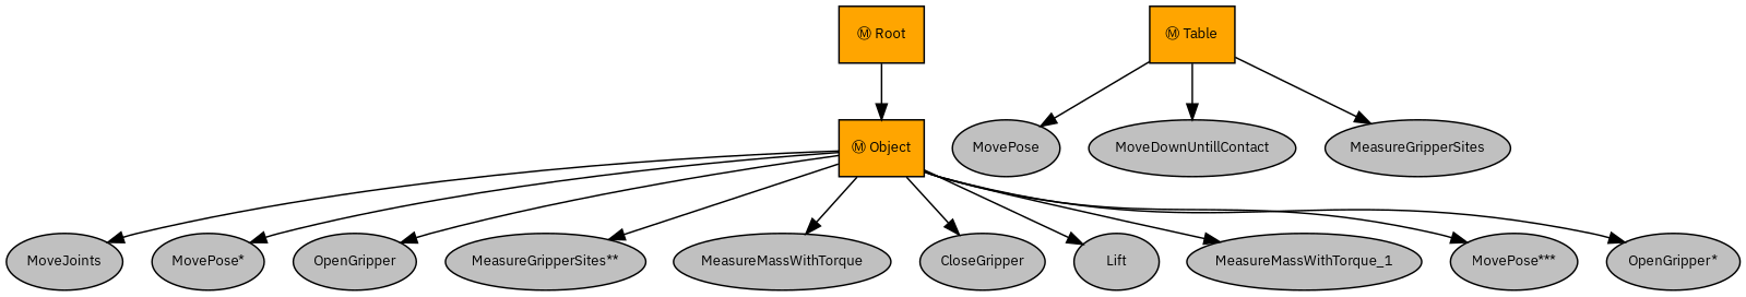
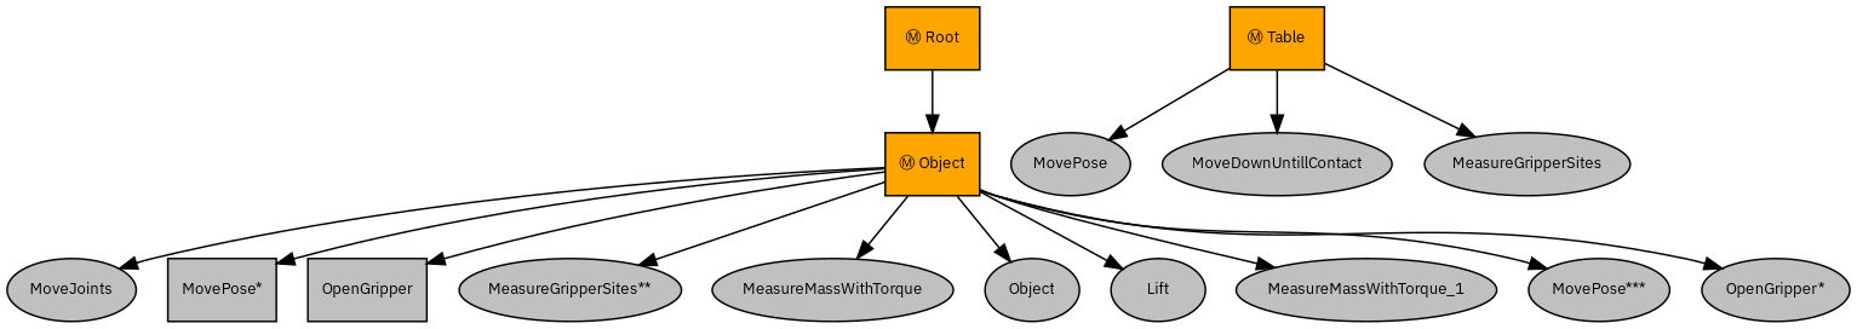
  digraph {
    fontname="IBM Plex Sans"
    ordering=out
    node [fillcolor=gray fontcolor=black fontname="IBM Plex Sans" fontsize=9 shape=ellipse style=filled]
    edge [fontname="IBM Plex Sans"]
    n1 [fillcolor=orange label="Ⓜ Root" shape=box]
    n2 [fillcolor=orange label="Ⓜ Object" shape=box]
    n3 [fillcolor=orange label="Ⓜ Table" shape=box]
    n4 [label=MovePose]
    n5 [label=MoveDownUntillContact]
    n6 [label=MeasureGripperSites]
    n7 [label=MoveJoints]
-   n8 [label="MovePose*"]
-   n9 [label=OpenGripper]
+   n8 [label="MovePose*" shape=box]
+   n9 [label=OpenGripper shape=box]
    n10 [label="MeasureGripperSites**"]
    n11 [label=MeasureMassWithTorque]
-   n12 [label=CloseGripper]
+   n12 [label=Object]
    n13 [label=Lift]
    n14 [label=MeasureMassWithTorque_1]
    n15 [label="MovePose***"]
    n16 [label="OpenGripper*"]
    n1 -> n2
    n2 -> n7
    n2 -> n8
    n2 -> n9
    n2 -> n10
    n2 -> n11
    n2 -> n12
    n2 -> n13
    n2 -> n14
    n2 -> n15
    n2 -> n16
    n3 -> n4
    n3 -> n5
    n3 -> n6
  }
